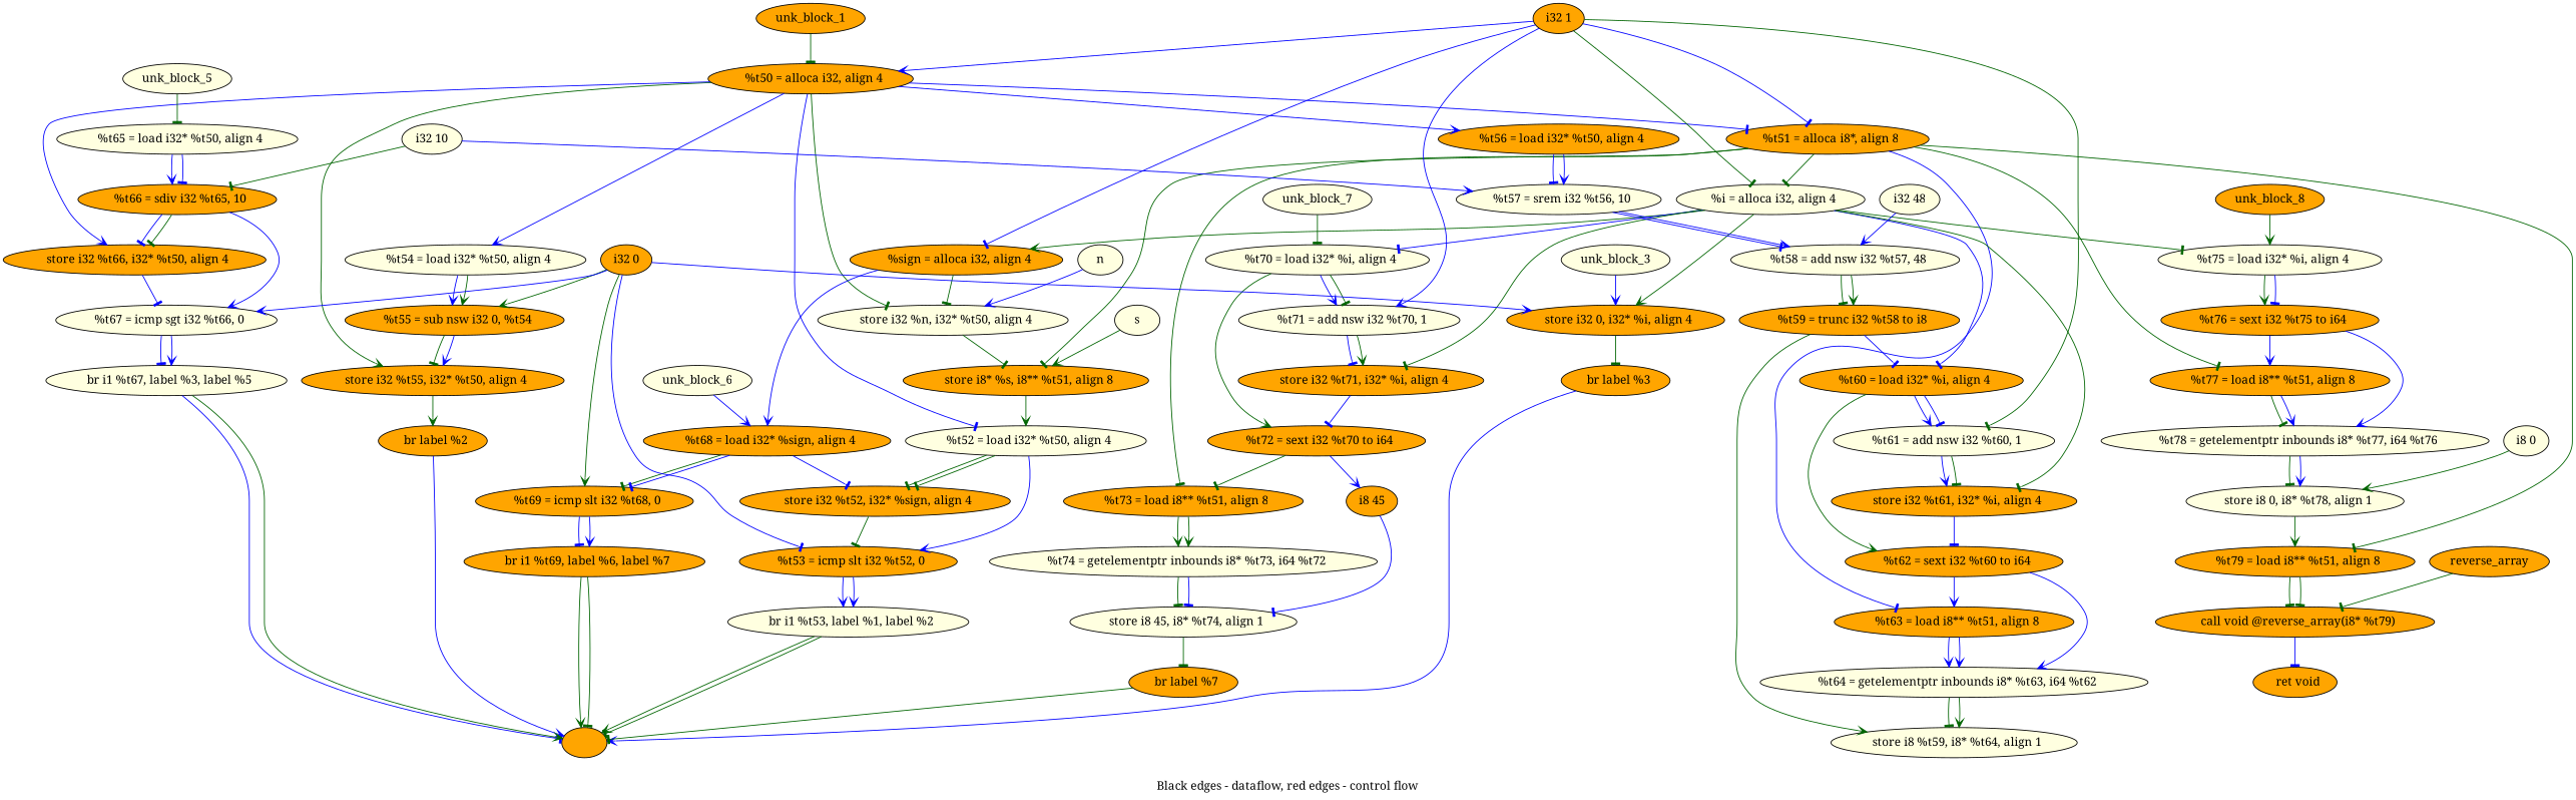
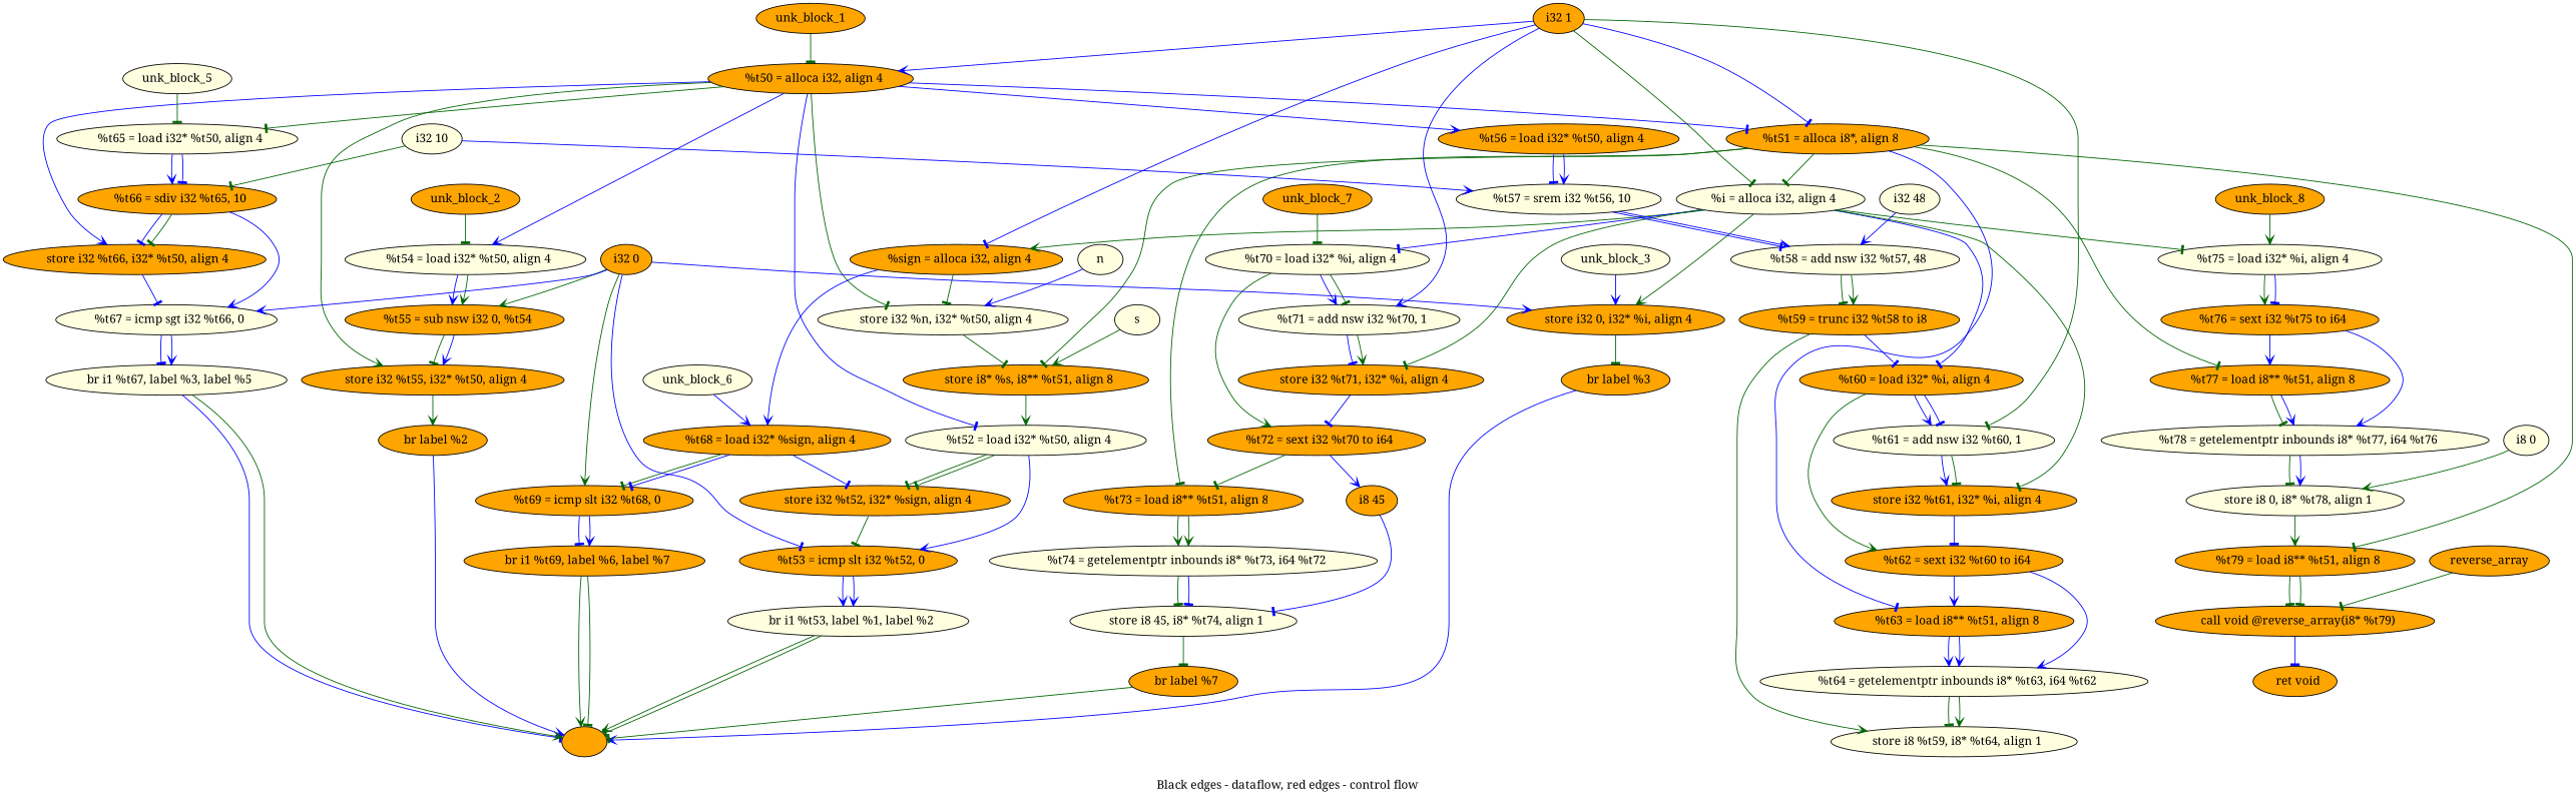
  digraph {
    compound=true
    fontname="Noto Serif"
    label="Black edges - dataflow, red edges - control flow"
    node [fillcolor=orange fontname="Noto Serif" style=filled]
    edge [arrowhead=tee color=blue fontname="Noto Serif"]
    n1 [label="  %t50 = alloca i32, align 4"]
    n2 [label="  %t51 = alloca i8*, align 8"]
    n3 [fillcolor=lightyellow label="  store i32 %n, i32* %t50, align 4"]
    n4 [fillcolor=lightyellow label="  %t52 = load i32* %t50, align 4"]
    n5 [fillcolor=lightyellow label="  %t54 = load i32* %t50, align 4"]
    n6 [label="  store i32 %t55, i32* %t50, align 4"]
    n7 [label="  %t56 = load i32* %t50, align 4"]
    n8 [fillcolor=lightyellow label="  %t65 = load i32* %t50, align 4"]
    n9 [label="  store i32 %t66, i32* %t50, align 4"]
    n10 [fillcolor=lightyellow label="  %i = alloca i32, align 4"]
    n11 [label="  store i8* %s, i8** %t51, align 8"]
    n12 [label="  %t63 = load i8** %t51, align 8"]
    n13 [label="  %t73 = load i8** %t51, align 8"]
    n14 [label="  %t77 = load i8** %t51, align 8"]
    n15 [label="  %t79 = load i8** %t51, align 8"]
    n16 [label="  store i32 %t52, i32* %sign, align 4"]
    n17 [label="  %t53 = icmp slt i32 %t52, 0"]
    n18 [label="  %t55 = sub nsw i32 0, %t54"]
    n19 [label="  br label %2"]
    n20 [fillcolor=lightyellow label="  %t57 = srem i32 %t56, 10"]
    n21 [label="  %t66 = sdiv i32 %t65, 10"]
    n22 [fillcolor=lightyellow label="  %t67 = icmp sgt i32 %t66, 0"]
    n23 [label="  %sign = alloca i32, align 4"]
    n24 [label="  store i32 0, i32* %i, align 4"]
    n25 [label="  %t60 = load i32* %i, align 4"]
    n26 [label="  store i32 %t61, i32* %i, align 4"]
    n27 [fillcolor=lightyellow label="  %t70 = load i32* %i, align 4"]
    n28 [label="  store i32 %t71, i32* %i, align 4"]
    n29 [fillcolor=lightyellow label="  %t75 = load i32* %i, align 4"]
    n30 [fillcolor=lightyellow label="  %t64 = getelementptr inbounds i8* %t63, i64 %t62"]
    n31 [fillcolor=lightyellow label="  %t74 = getelementptr inbounds i8* %t73, i64 %t72"]
    n32 [fillcolor=lightyellow label="  %t78 = getelementptr inbounds i8* %t77, i64 %t76"]
    n33 [label="  call void @reverse_array(i8* %t79)"]
    n34 [label="  %t68 = load i32* %sign, align 4"]
    n35 [label="  br label %3"]
    n36 [fillcolor=lightyellow label="  %t61 = add nsw i32 %t60, 1"]
    n37 [label="  %t62 = sext i32 %t60 to i64"]
    n38 [fillcolor=lightyellow label="  %t71 = add nsw i32 %t70, 1"]
    n39 [label="  %t72 = sext i32 %t70 to i64"]
    n40 [label="  %t76 = sext i32 %t75 to i64"]
    n41 [label="  %t69 = icmp slt i32 %t68, 0"]
    n42 [fillcolor=lightyellow label="  br i1 %t53, label %1, label %2"]
    ""
    unk_block_1
    "i32 1"
    n [fillcolor=lightyellow]
    s [fillcolor=lightyellow]
    "i32 0"
    n49 [fillcolor=lightyellow label="  br i1 %t67, label %3, label %5"]
    n50 [label="  br i1 %t69, label %6, label %7"]
+   unk_block_2
    unk_block_3 [fillcolor=lightyellow]
    n53 [fillcolor=lightyellow label="  %t58 = add nsw i32 %t57, 48"]
    n54 [label="  %t59 = trunc i32 %t58 to i8"]
    n55 [fillcolor=lightyellow label="  store i8 %t59, i8* %t64, align 1"]
    "i32 10" [fillcolor=lightyellow]
    "i32 48" [fillcolor=lightyellow]
    unk_block_5 [fillcolor=lightyellow]
    unk_block_6 [fillcolor=lightyellow]
    "i8 45"
    n61 [fillcolor=lightyellow label="  store i8 45, i8* %t74, align 1"]
    n62 [label="  br label %7"]
-   unk_block_7 [fillcolor=lightyellow]
+   unk_block_7
    n64 [fillcolor=lightyellow label="  store i8 0, i8* %t78, align 1"]
    n65 [label="  ret void"]
    unk_block_8
    "i8 0" [fillcolor=lightyellow]
    reverse_array
    n1 -> n2 [weight=2]
    n1 -> n3 [color=darkgreen]
    n1 -> n4
    n1 -> n5 [arrowhead=vee]
    n1 -> n6 [arrowhead=vee color=darkgreen]
    n1 -> n7 [arrowhead=vee]
+   n1 -> n8 [color=darkgreen]
    n1 -> n9 [arrowhead=vee]
    n2 -> n10 [color=darkgreen weight=2]
    n2 -> n11 [color=darkgreen]
    n2 -> n12
    n2 -> n13 [color=darkgreen]
    n2 -> n14 [color=darkgreen]
    n2 -> n15 [color=darkgreen]
    n3 -> n11 [color=darkgreen weight=2]
    n4 -> n16 [color=darkgreen weight=2]
    n4 -> n16 [color=darkgreen]
    n4 -> n17 [arrowhead=vee]
    n5 -> n18 [arrowhead=vee weight=2]
    n5 -> n18 [arrowhead=vee color=darkgreen]
    n6 -> n19 [arrowhead=vee color=darkgreen weight=2]
    n7 -> n20 [weight=2]
    n7 -> n20 [arrowhead=vee]
    n8 -> n21 [arrowhead=vee weight=2]
    n8 -> n21
    n9 -> n22 [weight=2]
    n10 -> n23 [arrowhead=vee color=darkgreen weight=2]
    n10 -> n24 [arrowhead=vee color=darkgreen]
    n10 -> n25
    n10 -> n26 [color=darkgreen]
    n10 -> n27
    n10 -> n28 [color=darkgreen]
    n10 -> n29 [color=darkgreen]
    n11 -> n4 [arrowhead=vee color=darkgreen weight=2]
    n12 -> n30 [arrowhead=vee weight=2]
    n12 -> n30 [arrowhead=vee]
    n13 -> n31 [arrowhead=vee color=darkgreen weight=2]
    n13 -> n31 [arrowhead=vee color=darkgreen]
    n14 -> n32 [color=darkgreen weight=2]
    n14 -> n32 [arrowhead=vee]
    n15 -> n33 [color=darkgreen weight=2]
    n15 -> n33 [color=darkgreen]
    n16 -> n17 [color=darkgreen weight=2]
    n17 -> n42 [arrowhead=vee weight=2]
    n17 -> n42 [arrowhead=vee]
    n18 -> n6 [color=darkgreen weight=2]
    n18 -> n6 [arrowhead=vee]
    n19 -> "" [arrowhead=vee]
    n20 -> n53 [weight=2]
    n20 -> n53 [arrowhead=vee]
    n21 -> n9 [weight=2]
    n21 -> n9 [color=darkgreen]
    n21 -> n22 [arrowhead=vee]
    n22 -> n49 [weight=2]
    n22 -> n49 [arrowhead=vee]
    n23 -> n3 [color=darkgreen weight=2]
    n23 -> n34 [arrowhead=vee]
    n24 -> n35 [color=darkgreen weight=2]
    n25 -> n36 [arrowhead=vee weight=2]
    n25 -> n36
    n25 -> n37 [arrowhead=vee color=darkgreen]
    n26 -> n37 [weight=2]
    n27 -> n38 [arrowhead=vee weight=2]
    n27 -> n38 [color=darkgreen]
    n27 -> n39 [arrowhead=vee color=darkgreen]
    n28 -> n39 [weight=2]
    n29 -> n40 [arrowhead=vee color=darkgreen weight=2]
    n29 -> n40
    n30 -> n55 [color=darkgreen weight=2]
    n30 -> n55 [arrowhead=vee color=darkgreen]
    n31 -> n61 [color=darkgreen weight=2]
    n31 -> n61
    n32 -> n64 [color=darkgreen weight=2]
    n32 -> n64 [arrowhead=vee]
    n33 -> n65 [weight=2]
    n34 -> n16
    n34 -> n41 [color=darkgreen weight=2]
    n34 -> n41
    n35 -> "" [arrowhead=vee]
    n36 -> n26 [arrowhead=vee weight=2]
    n36 -> n26 [color=darkgreen]
    n37 -> n12 [arrowhead=vee weight=2]
    n37 -> n30 [arrowhead=vee]
    n38 -> n28 [weight=2]
    n38 -> n28 [arrowhead=vee color=darkgreen]
    n39 -> n13 [color=darkgreen weight=2]
    n39 -> "i8 45" [arrowhead=vee]
    n40 -> n14 [arrowhead=vee weight=2]
    n40 -> n32 [arrowhead=vee]
    n41 -> n50 [weight=2]
    n41 -> n50 [arrowhead=vee]
    n42 -> "" [arrowhead=vee color=darkgreen]
    n42 -> "" [color=darkgreen]
    unk_block_1 -> n1 [color=darkgreen]
    "i32 1" -> n1 [arrowhead=vee]
    "i32 1" -> n2
    "i32 1" -> n10 [color=darkgreen]
    "i32 1" -> n23
    "i32 1" -> n36 [color=darkgreen]
    "i32 1" -> n38 [arrowhead=vee]
    n -> n3 [arrowhead=vee]
    s -> n11 [arrowhead=vee color=darkgreen]
    "i32 0" -> n17
    "i32 0" -> n18 [arrowhead=vee color=darkgreen]
    "i32 0" -> n22 [arrowhead=vee]
    "i32 0" -> n24 [arrowhead=vee]
    "i32 0" -> n41 [arrowhead=vee color=darkgreen]
    n49 -> ""
    n49 -> "" [arrowhead=vee color=darkgreen]
    n50 -> "" [arrowhead=vee color=darkgreen]
    n50 -> "" [color=darkgreen]
+   unk_block_2 -> n5 [color=darkgreen]
    unk_block_3 -> n24 [arrowhead=vee]
    n53 -> n54 [color=darkgreen weight=2]
    n53 -> n54 [arrowhead=vee color=darkgreen]
    n54 -> n25 [weight=2]
    n54 -> n55 [arrowhead=vee color=darkgreen]
    "i32 10" -> n20 [arrowhead=vee]
    "i32 10" -> n21 [color=darkgreen]
    "i32 48" -> n53 [arrowhead=vee]
    unk_block_5 -> n8 [color=darkgreen]
    unk_block_6 -> n34 [arrowhead=vee]
    "i8 45" -> n61
    n61 -> n62 [color=darkgreen weight=2]
    n62 -> "" [color=darkgreen]
    unk_block_7 -> n27 [color=darkgreen]
    n64 -> n15 [arrowhead=vee color=darkgreen weight=2]
    unk_block_8 -> n29 [arrowhead=vee color=darkgreen]
    "i8 0" -> n64 [arrowhead=vee color=darkgreen]
    reverse_array -> n33 [color=darkgreen]
  }
